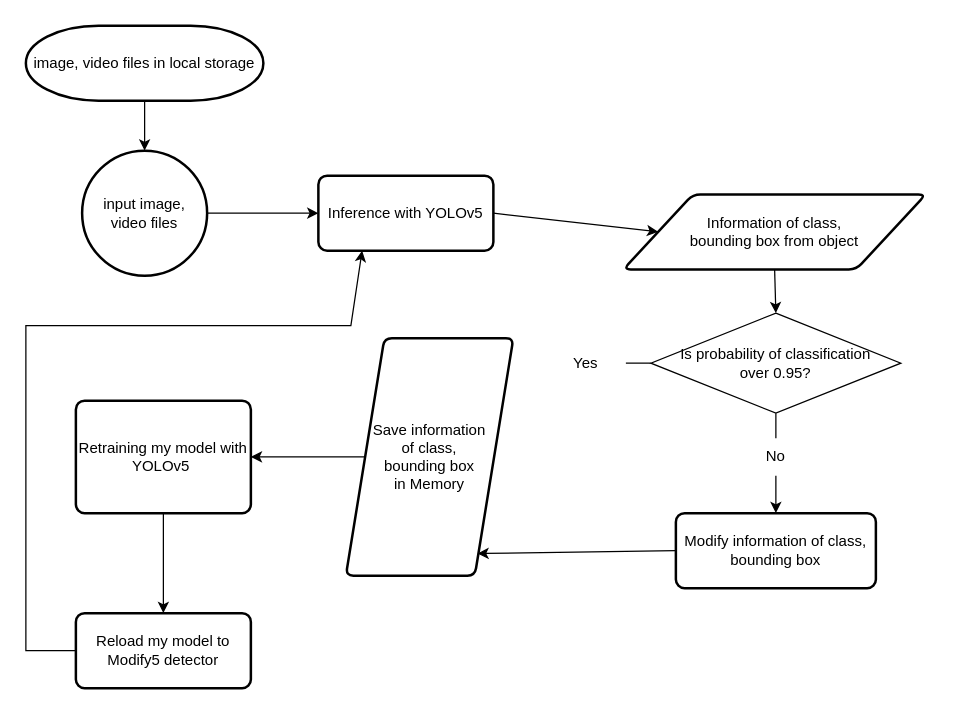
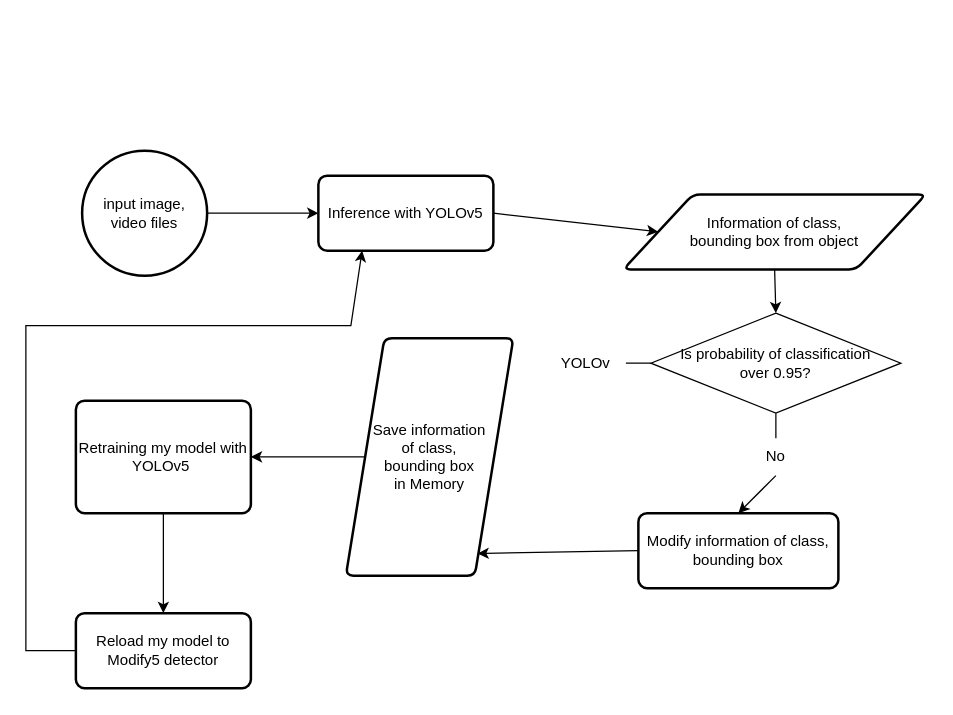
  <mxCell id="0" />
  <mxCell id="1" parent="0" />
- <mxCell id="2" value="image, video files in local storage" style="strokeWidth=2;html=1;shape=mxgraph.flowchart.terminator;whiteSpace=wrap;" parent="1" vertex="1"><mxGeometry x="20" y="20" width="190" height="60" as="geometry" /></mxCell>
  <mxCell id="3" value="input image, &lt;br&gt;video files" style="strokeWidth=2;html=1;shape=mxgraph.flowchart.start_2;whiteSpace=wrap;" parent="1" vertex="1"><mxGeometry x="65" y="120" width="100" height="100" as="geometry" /></mxCell>
  <mxCell id="4" value="Inference with YOLOv5" style="rounded=1;whiteSpace=wrap;html=1;absoluteArcSize=1;arcSize=14;strokeWidth=2;" parent="1" vertex="1"><mxGeometry x="254" y="140" width="140" height="60" as="geometry" /></mxCell>
  <mxCell id="5" value="Information of class, &lt;br&gt;bounding box from object" style="shape=parallelogram;html=1;strokeWidth=2;perimeter=parallelogramPerimeter;whiteSpace=wrap;rounded=1;arcSize=12;size=0.23;" parent="1" vertex="1"><mxGeometry x="498" y="155" width="242" height="60" as="geometry" /></mxCell>
- <mxCell id="6" value="Modify information of class, bounding box" style="rounded=1;whiteSpace=wrap;html=1;absoluteArcSize=1;arcSize=14;strokeWidth=2;" parent="1" vertex="1"><mxGeometry x="540" y="410" width="160" height="60" as="geometry" /></mxCell>
+ <mxCell id="6" value="Modify information of class, bounding box" style="rounded=1;whiteSpace=wrap;html=1;absoluteArcSize=1;arcSize=14;strokeWidth=2;" parent="1" vertex="1"><mxGeometry x="510" y="410" width="160" height="60" as="geometry" /></mxCell>
  <mxCell id="7" value="Retraining my model with YOLOv5&amp;nbsp;" style="rounded=1;whiteSpace=wrap;html=1;absoluteArcSize=1;arcSize=14;strokeWidth=2;" parent="1" vertex="1"><mxGeometry x="60" y="320" width="140" height="90" as="geometry" /></mxCell>
  <mxCell id="8" value="Reload my model to Modify5 detector" style="rounded=1;whiteSpace=wrap;html=1;absoluteArcSize=1;arcSize=14;strokeWidth=2;" parent="1" vertex="1"><mxGeometry x="60" y="490" width="140" height="60" as="geometry" /></mxCell>
- <mxCell id="9" value="" style="endArrow=classic;html=1;rounded=0;exitX=0.5;exitY=1;exitDx=0;exitDy=0;exitPerimeter=0;entryX=0.5;entryY=0;entryDx=0;entryDy=0;entryPerimeter=0;" parent="1" source="2" target="3" edge="1"><mxGeometry width="50" height="50" relative="1" as="geometry"><mxPoint x="360" y="280" as="sourcePoint" /><mxPoint x="410" y="230" as="targetPoint" /></mxGeometry></mxCell>
  <mxCell id="10" value="" style="endArrow=classic;html=1;rounded=0;exitX=1;exitY=0.5;exitDx=0;exitDy=0;exitPerimeter=0;entryX=0;entryY=0.5;entryDx=0;entryDy=0;" parent="1" source="3" target="4" edge="1"><mxGeometry width="50" height="50" relative="1" as="geometry"><mxPoint x="360" y="280" as="sourcePoint" /><mxPoint x="410" y="230" as="targetPoint" /></mxGeometry></mxCell>
  <mxCell id="11" value="" style="endArrow=classic;html=1;rounded=0;entryX=0;entryY=0.5;entryDx=0;entryDy=0;exitX=1;exitY=0.5;exitDx=0;exitDy=0;" parent="1" source="4" target="5" edge="1"><mxGeometry width="50" height="50" relative="1" as="geometry"><mxPoint x="360" y="280" as="sourcePoint" /><mxPoint x="410" y="230" as="targetPoint" /></mxGeometry></mxCell>
  <mxCell id="12" value="Is probability of classification &lt;br&gt;over 0.95?" style="rhombus;whiteSpace=wrap;html=1;" parent="1" vertex="1"><mxGeometry x="520" y="250" width="200" height="80" as="geometry" /></mxCell>
  <mxCell id="13" value="" style="endArrow=classic;html=1;rounded=0;exitX=0.5;exitY=1;exitDx=0;exitDy=0;entryX=0.5;entryY=0;entryDx=0;entryDy=0;" parent="1" source="5" target="12" edge="1"><mxGeometry width="50" height="50" relative="1" as="geometry"><mxPoint x="360" y="400" as="sourcePoint" /><mxPoint x="410" y="350" as="targetPoint" /></mxGeometry></mxCell>
  <mxCell id="14" value="" style="endArrow=classic;html=1;rounded=0;exitX=0.5;exitY=1;exitDx=0;exitDy=0;entryX=0.5;entryY=0;entryDx=0;entryDy=0;startArrow=none;" parent="1" source="15" target="6" edge="1"><mxGeometry width="50" height="50" relative="1" as="geometry"><mxPoint x="360" y="490" as="sourcePoint" /><mxPoint x="410" y="440" as="targetPoint" /></mxGeometry></mxCell>
  <mxCell id="15" value="No" style="text;html=1;strokeColor=none;fillColor=none;align=center;verticalAlign=middle;whiteSpace=wrap;rounded=0;" parent="1" vertex="1"><mxGeometry x="590" y="350" width="60" height="30" as="geometry" /></mxCell>
  <mxCell id="16" value="" style="endArrow=none;html=1;rounded=0;exitX=0.5;exitY=1;exitDx=0;exitDy=0;entryX=0.5;entryY=0;entryDx=0;entryDy=0;" parent="1" source="12" target="15" edge="1"><mxGeometry width="50" height="50" relative="1" as="geometry"><mxPoint x="620" y="330" as="sourcePoint" /><mxPoint x="619" y="380" as="targetPoint" /></mxGeometry></mxCell>
- <mxCell id="17" value="Yes" style="text;html=1;strokeColor=none;fillColor=none;align=center;verticalAlign=middle;whiteSpace=wrap;rounded=0;" parent="1" vertex="1"><mxGeometry x="438" y="275" width="60" height="30" as="geometry" /></mxCell>
+ <mxCell id="17" value="YOLOv" style="text;html=1;strokeColor=none;fillColor=none;align=center;verticalAlign=middle;whiteSpace=wrap;rounded=0;" parent="1" vertex="1"><mxGeometry x="438" y="275" width="60" height="30" as="geometry" /></mxCell>
  <mxCell id="18" value="" style="endArrow=none;html=1;rounded=0;exitX=0;exitY=0.5;exitDx=0;exitDy=0;" parent="1" source="12" edge="1"><mxGeometry width="50" height="50" relative="1" as="geometry"><mxPoint x="500" y="290" as="sourcePoint" /><mxPoint x="500" y="290" as="targetPoint" /></mxGeometry></mxCell>
  <mxCell id="19" value="Save information&lt;br&gt;of class, &lt;br&gt;bounding box&lt;br&gt;in Memory" style="shape=parallelogram;html=1;strokeWidth=2;perimeter=parallelogramPerimeter;whiteSpace=wrap;rounded=1;arcSize=12;size=0.23;" parent="1" vertex="1"><mxGeometry x="276" y="270" width="134" height="190" as="geometry" /></mxCell>
  <mxCell id="20" value="" style="endArrow=classic;html=1;rounded=0;exitX=0;exitY=0.5;exitDx=0;exitDy=0;entryX=0.786;entryY=0.907;entryDx=0;entryDy=0;entryPerimeter=0;" parent="1" source="6" target="19" edge="1"><mxGeometry width="50" height="50" relative="1" as="geometry"><mxPoint x="380" y="400" as="sourcePoint" /><mxPoint x="430" y="350" as="targetPoint" /></mxGeometry></mxCell>
  <mxCell id="21" value="" style="endArrow=classic;html=1;rounded=0;exitX=0;exitY=0.5;exitDx=0;exitDy=0;entryX=1;entryY=0.5;entryDx=0;entryDy=0;" parent="1" source="19" target="7" edge="1"><mxGeometry width="50" height="50" relative="1" as="geometry"><mxPoint x="370" y="470" as="sourcePoint" /><mxPoint x="420" y="420" as="targetPoint" /></mxGeometry></mxCell>
  <mxCell id="22" value="" style="endArrow=classic;html=1;rounded=0;exitX=0.5;exitY=1;exitDx=0;exitDy=0;entryX=0.5;entryY=0;entryDx=0;entryDy=0;" parent="1" source="7" target="8" edge="1"><mxGeometry width="50" height="50" relative="1" as="geometry"><mxPoint x="330" y="470" as="sourcePoint" /><mxPoint x="380" y="420" as="targetPoint" /></mxGeometry></mxCell>
  <mxCell id="23" value="" style="endArrow=classic;html=1;rounded=0;exitX=0;exitY=0.5;exitDx=0;exitDy=0;entryX=0.25;entryY=1;entryDx=0;entryDy=0;" parent="1" source="8" target="4" edge="1"><mxGeometry width="50" height="50" relative="1" as="geometry"><mxPoint x="0" y="480" as="sourcePoint" /><mxPoint x="300" y="260" as="targetPoint" /><Array as="points"><mxPoint x="20" y="520" /><mxPoint x="20" y="260" /><mxPoint x="280" y="260" /></Array></mxGeometry></mxCell>
